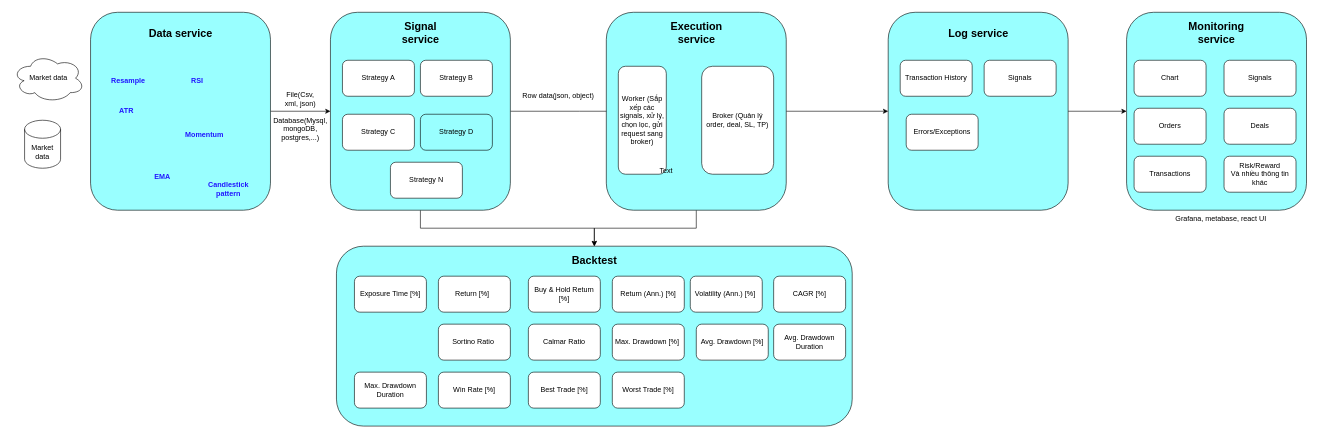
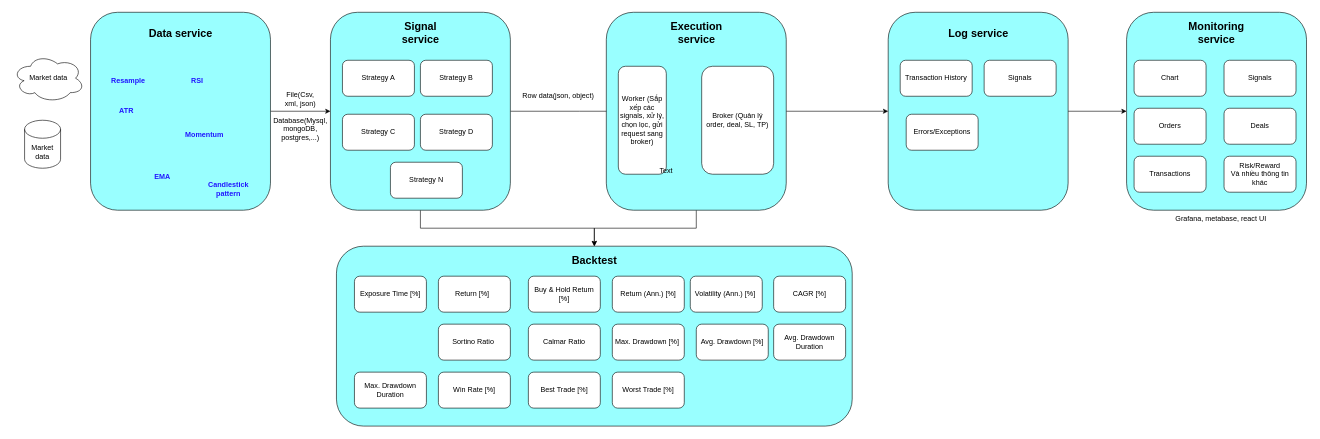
  <mxCell id="0" />
  <mxCell id="1" parent="0" />
  <mxCell id="2" value="Market data" style="ellipse;shape=cloud;whiteSpace=wrap;html=1;" vertex="1" parent="1"><mxGeometry x="20" y="90" width="120" height="80" as="geometry" /></mxCell>
  <mxCell id="3" value="" style="edgeStyle=orthogonalEdgeStyle;rounded=0;orthogonalLoop=1;jettySize=auto;html=1;" edge="1" parent="1" source="4" target="7"><mxGeometry relative="1" as="geometry" /></mxCell>
  <mxCell id="4" value="" style="rounded=1;whiteSpace=wrap;html=1;fillColor=#99FFFF;" vertex="1" parent="1"><mxGeometry x="150" y="20" width="300" height="330" as="geometry" /></mxCell>
  <mxCell id="5" value="" style="edgeStyle=orthogonalEdgeStyle;rounded=0;orthogonalLoop=1;jettySize=auto;html=1;" edge="1" parent="1" source="7" target="27"><mxGeometry relative="1" as="geometry" /></mxCell>
  <mxCell id="6" value="" style="edgeStyle=orthogonalEdgeStyle;rounded=0;orthogonalLoop=1;jettySize=auto;html=1;" edge="1" parent="1" source="7"><mxGeometry relative="1" as="geometry"><mxPoint x="1080" y="185" as="targetPoint" /></mxGeometry></mxCell>
  <mxCell id="7" value="" style="rounded=1;whiteSpace=wrap;html=1;fillColor=#99FFFF;" vertex="1" parent="1"><mxGeometry x="550" y="20" width="300" height="330" as="geometry" /></mxCell>
  <mxCell id="8" value="&lt;font style=&quot;font-size: 18px;&quot;&gt;&lt;b&gt;Data service&lt;/b&gt;&lt;/font&gt;" style="text;html=1;whiteSpace=wrap;strokeColor=none;fillColor=none;align=center;verticalAlign=middle;rounded=0;" vertex="1" parent="1"><mxGeometry x="242.5" y="40" width="115" height="30" as="geometry" /></mxCell>
  <mxCell id="9" value="File(Csv, xml, json)" style="text;html=1;whiteSpace=wrap;strokeColor=none;fillColor=none;align=center;verticalAlign=middle;rounded=0;" vertex="1" parent="1"><mxGeometry x="470" y="150" width="60" height="30" as="geometry" /></mxCell>
  <mxCell id="10" value="Database(Mys&lt;span style=&quot;background-color: transparent; color: light-dark(rgb(0, 0, 0), rgb(255, 255, 255));&quot;&gt;ql, mongoDB, postgres,...)&lt;/span&gt;" style="text;html=1;whiteSpace=wrap;strokeColor=none;fillColor=none;align=center;verticalAlign=middle;rounded=0;" vertex="1" parent="1"><mxGeometry x="470" y="200" width="60" height="30" as="geometry" /></mxCell>
  <mxCell id="11" value="&lt;font style=&quot;font-size: 18px;&quot;&gt;&lt;b&gt;Signal service&lt;/b&gt;&lt;/font&gt;" style="text;html=1;whiteSpace=wrap;strokeColor=none;fillColor=none;align=center;verticalAlign=middle;rounded=0;" vertex="1" parent="1"><mxGeometry x="642.5" y="40" width="115" height="30" as="geometry" /></mxCell>
  <mxCell id="12" value="" style="edgeStyle=orthogonalEdgeStyle;rounded=0;orthogonalLoop=1;jettySize=auto;html=1;" edge="1" parent="1" source="14" target="27"><mxGeometry relative="1" as="geometry" /></mxCell>
  <mxCell id="13" style="edgeStyle=orthogonalEdgeStyle;rounded=0;orthogonalLoop=1;jettySize=auto;html=1;entryX=0;entryY=0.5;entryDx=0;entryDy=0;" edge="1" parent="1" source="14" target="17"><mxGeometry relative="1" as="geometry" /></mxCell>
  <mxCell id="14" value="" style="rounded=1;whiteSpace=wrap;html=1;fillColor=#99FFFF;" vertex="1" parent="1"><mxGeometry x="1010" y="20" width="300" height="330" as="geometry" /></mxCell>
  <mxCell id="15" value="&lt;font style=&quot;font-size: 18px;&quot;&gt;&lt;b&gt;Execution service&lt;/b&gt;&lt;/font&gt;" style="text;html=1;whiteSpace=wrap;strokeColor=none;fillColor=none;align=center;verticalAlign=middle;rounded=0;" vertex="1" parent="1"><mxGeometry x="1102.5" y="40" width="115" height="30" as="geometry" /></mxCell>
  <mxCell id="16" style="edgeStyle=orthogonalEdgeStyle;rounded=0;orthogonalLoop=1;jettySize=auto;html=1;entryX=0;entryY=0.5;entryDx=0;entryDy=0;" edge="1" parent="1" source="17" target="19"><mxGeometry relative="1" as="geometry" /></mxCell>
  <mxCell id="17" value="" style="rounded=1;whiteSpace=wrap;html=1;fillColor=#99FFFF;" vertex="1" parent="1"><mxGeometry x="1480" y="20" width="300" height="330" as="geometry" /></mxCell>
  <mxCell id="18" value="&lt;font style=&quot;font-size: 18px;&quot;&gt;&lt;b&gt;Log service&lt;/b&gt;&lt;/font&gt;" style="text;html=1;whiteSpace=wrap;strokeColor=none;fillColor=none;align=center;verticalAlign=middle;rounded=0;" vertex="1" parent="1"><mxGeometry x="1572.5" y="40" width="115" height="30" as="geometry" /></mxCell>
  <mxCell id="19" value="" style="rounded=1;whiteSpace=wrap;html=1;fillColor=#99FFFF;" vertex="1" parent="1"><mxGeometry x="1877.5" y="20" width="300" height="330" as="geometry" /></mxCell>
  <mxCell id="20" value="&lt;font style=&quot;font-size: 18px;&quot;&gt;&lt;b&gt;Monitoring service&lt;/b&gt;&lt;/font&gt;" style="text;html=1;whiteSpace=wrap;strokeColor=none;fillColor=none;align=center;verticalAlign=middle;rounded=0;" vertex="1" parent="1"><mxGeometry x="1970" y="40" width="115" height="30" as="geometry" /></mxCell>
  <mxCell id="21" value="&lt;b&gt;&lt;font style=&quot;color: rgb(33, 22, 255);&quot;&gt;Res&lt;span style=&quot;background-color: transparent;&quot;&gt;ample&lt;/span&gt;&lt;/font&gt;&lt;/b&gt;" style="text;html=1;whiteSpace=wrap;strokeColor=none;fillColor=none;align=center;verticalAlign=middle;rounded=0;" vertex="1" parent="1"><mxGeometry x="182.5" y="120" width="60" height="30" as="geometry" /></mxCell>
  <mxCell id="22" value="&lt;b&gt;&lt;font style=&quot;color: rgb(33, 22, 255);&quot;&gt;RSI&lt;/font&gt;&lt;/b&gt;" style="text;html=1;whiteSpace=wrap;strokeColor=none;fillColor=none;align=center;verticalAlign=middle;rounded=0;" vertex="1" parent="1"><mxGeometry x="297.5" y="120" width="60" height="30" as="geometry" /></mxCell>
  <mxCell id="23" value="&lt;b&gt;&lt;font style=&quot;color: rgb(33, 22, 255);&quot;&gt;ATR&lt;/font&gt;&lt;/b&gt;" style="text;html=1;whiteSpace=wrap;strokeColor=none;fillColor=none;align=center;verticalAlign=middle;rounded=0;" vertex="1" parent="1"><mxGeometry x="180" y="170" width="60" height="30" as="geometry" /></mxCell>
  <mxCell id="24" value="&lt;b&gt;&lt;font style=&quot;color: rgb(33, 22, 255);&quot;&gt;EMA&lt;/font&gt;&lt;/b&gt;" style="text;html=1;whiteSpace=wrap;strokeColor=none;fillColor=none;align=center;verticalAlign=middle;rounded=0;" vertex="1" parent="1"><mxGeometry x="240" y="280" width="60" height="30" as="geometry" /></mxCell>
  <mxCell id="25" value="&lt;b&gt;&lt;font style=&quot;color: rgb(33, 22, 255);&quot;&gt;Momentum&lt;/font&gt;&lt;/b&gt;" style="text;html=1;whiteSpace=wrap;strokeColor=none;fillColor=none;align=center;verticalAlign=middle;rounded=0;" vertex="1" parent="1"><mxGeometry x="310" y="210" width="60" height="30" as="geometry" /></mxCell>
  <mxCell id="26" value="&lt;b&gt;&lt;font style=&quot;color: rgb(33, 22, 255);&quot;&gt;Candlestick pattern&lt;/font&gt;&lt;/b&gt;" style="text;html=1;whiteSpace=wrap;strokeColor=none;fillColor=none;align=center;verticalAlign=middle;rounded=0;" vertex="1" parent="1"><mxGeometry x="350" y="300" width="60" height="30" as="geometry" /></mxCell>
  <mxCell id="27" value="" style="rounded=1;whiteSpace=wrap;html=1;fillColor=#99FFFF;" vertex="1" parent="1"><mxGeometry x="560" y="410" width="860" height="300" as="geometry" /></mxCell>
  <mxCell id="28" value="&lt;font style=&quot;font-size: 18px;&quot;&gt;&lt;b&gt;Backtest&lt;/b&gt;&lt;/font&gt;" style="text;html=1;whiteSpace=wrap;strokeColor=none;fillColor=none;align=center;verticalAlign=middle;rounded=0;" vertex="1" parent="1"><mxGeometry x="932.5" y="420" width="115" height="30" as="geometry" /></mxCell>
  <mxCell id="29" value="Row data(json, object)" style="text;html=1;whiteSpace=wrap;strokeColor=none;fillColor=none;align=center;verticalAlign=middle;rounded=0;" vertex="1" parent="1"><mxGeometry x="860" y="145" width="140" height="30" as="geometry" /></mxCell>
  <mxCell id="30" value="Worker (Sắp xếp các signals, xử lý, chọn lọc, gửi request sang broker)" style="rounded=1;whiteSpace=wrap;html=1;" vertex="1" parent="1"><mxGeometry x="1030" y="110" width="80" height="180" as="geometry" /></mxCell>
  <mxCell id="31" value="Broker (Quản lý order, deal, SL, TP)" style="rounded=1;whiteSpace=wrap;html=1;" vertex="1" parent="1"><mxGeometry x="1169" y="110" width="120" height="180" as="geometry" /></mxCell>
  <mxCell id="32" value="Market data" style="shape=cylinder3;whiteSpace=wrap;html=1;boundedLbl=1;backgroundOutline=1;size=15;" vertex="1" parent="1"><mxGeometry x="40" y="200" width="60" height="80" as="geometry" /></mxCell>
  <mxCell id="33" value="Strategy A" style="rounded=1;whiteSpace=wrap;html=1;" vertex="1" parent="1"><mxGeometry x="570" y="100" width="120" height="60" as="geometry" /></mxCell>
  <mxCell id="34" value="Strategy C" style="rounded=1;whiteSpace=wrap;html=1;" vertex="1" parent="1"><mxGeometry x="570" y="190" width="120" height="60" as="geometry" /></mxCell>
  <mxCell id="35" value="Strategy B" style="rounded=1;whiteSpace=wrap;html=1;" vertex="1" parent="1"><mxGeometry x="700" y="100" width="120" height="60" as="geometry" /></mxCell>
- <mxCell id="36" value="Strategy D" style="rounded=1;whiteSpace=wrap;html=1;fillColor=#99ffff;" vertex="1" parent="1"><mxGeometry x="700" y="190" width="120" height="60" as="geometry" /></mxCell>
+ <mxCell id="36" value="Strategy D" style="rounded=1;whiteSpace=wrap;html=1;" vertex="1" parent="1"><mxGeometry x="700" y="190" width="120" height="60" as="geometry" /></mxCell>
  <mxCell id="37" value="Strategy N" style="rounded=1;whiteSpace=wrap;html=1;" vertex="1" parent="1"><mxGeometry x="650" y="270" width="120" height="60" as="geometry" /></mxCell>
  <mxCell id="38" value="Transaction History" style="rounded=1;whiteSpace=wrap;html=1;" vertex="1" parent="1"><mxGeometry x="1500" y="100" width="120" height="60" as="geometry" /></mxCell>
  <mxCell id="39" value="Errors/Exceptions" style="rounded=1;whiteSpace=wrap;html=1;" vertex="1" parent="1"><mxGeometry x="1510" y="190" width="120" height="60" as="geometry" /></mxCell>
  <mxCell id="40" value="Chart" style="rounded=1;whiteSpace=wrap;html=1;" vertex="1" parent="1"><mxGeometry x="1890" y="100" width="120" height="60" as="geometry" /></mxCell>
  <mxCell id="41" value="Signals" style="rounded=1;whiteSpace=wrap;html=1;" vertex="1" parent="1"><mxGeometry x="2040" y="100" width="120" height="60" as="geometry" /></mxCell>
  <mxCell id="42" value="Orders" style="rounded=1;whiteSpace=wrap;html=1;" vertex="1" parent="1"><mxGeometry x="1890" y="180" width="120" height="60" as="geometry" /></mxCell>
  <mxCell id="43" value="Deals" style="rounded=1;whiteSpace=wrap;html=1;" vertex="1" parent="1"><mxGeometry x="2040" y="180" width="120" height="60" as="geometry" /></mxCell>
  <mxCell id="44" value="Transactions" style="rounded=1;whiteSpace=wrap;html=1;" vertex="1" parent="1"><mxGeometry x="1890" y="260" width="120" height="60" as="geometry" /></mxCell>
  <mxCell id="45" value="Signals" style="rounded=1;whiteSpace=wrap;html=1;" vertex="1" parent="1"><mxGeometry x="1640" y="100" width="120" height="60" as="geometry" /></mxCell>
  <mxCell id="46" value="Exposure Time [%]" style="rounded=1;whiteSpace=wrap;html=1;" vertex="1" parent="1"><mxGeometry x="590" y="460" width="120" height="60" as="geometry" /></mxCell>
  <mxCell id="47" value="Risk/Reward&lt;div&gt;Và nhiều thông tin khác&lt;/div&gt;" style="rounded=1;whiteSpace=wrap;html=1;" vertex="1" parent="1"><mxGeometry x="2040" y="260" width="120" height="60" as="geometry" /></mxCell>
  <mxCell id="48" value="Text" style="text;html=1;whiteSpace=wrap;strokeColor=none;fillColor=none;align=center;verticalAlign=middle;rounded=0;" vertex="1" parent="1"><mxGeometry x="1080" y="270" width="60" height="30" as="geometry" /></mxCell>
  <mxCell id="49" value="Grafana, metabase, react UI" style="text;html=1;whiteSpace=wrap;strokeColor=none;fillColor=none;align=center;verticalAlign=middle;rounded=0;" vertex="1" parent="1"><mxGeometry x="1900" y="350" width="270" height="30" as="geometry" /></mxCell>
  <mxCell id="50" value="Return [%]&amp;nbsp;&amp;nbsp;" style="rounded=1;whiteSpace=wrap;html=1;" vertex="1" parent="1"><mxGeometry x="730" y="460" width="120" height="60" as="geometry" /></mxCell>
  <mxCell id="51" value="Buy &amp;amp; Hold Return [%]" style="rounded=1;whiteSpace=wrap;html=1;" vertex="1" parent="1"><mxGeometry x="880" y="460" width="120" height="60" as="geometry" /></mxCell>
  <mxCell id="52" value="Return (Ann.) [%]" style="rounded=1;whiteSpace=wrap;html=1;" vertex="1" parent="1"><mxGeometry x="1020" y="460" width="120" height="60" as="geometry" /></mxCell>
  <mxCell id="53" value="Sortino Ratio&amp;nbsp;" style="rounded=1;whiteSpace=wrap;html=1;" vertex="1" parent="1"><mxGeometry x="730" y="540" width="120" height="60" as="geometry" /></mxCell>
  <mxCell id="54" value="Volatility (Ann.) [%]&amp;nbsp;" style="rounded=1;whiteSpace=wrap;html=1;" vertex="1" parent="1"><mxGeometry x="1150" y="460" width="120" height="60" as="geometry" /></mxCell>
  <mxCell id="55" value="CAGR [%]" style="rounded=1;whiteSpace=wrap;html=1;" vertex="1" parent="1"><mxGeometry x="1289" y="460" width="120" height="60" as="geometry" /></mxCell>
  <mxCell id="56" value="Calmar Ratio" style="rounded=1;whiteSpace=wrap;html=1;" vertex="1" parent="1"><mxGeometry x="880" y="540" width="120" height="60" as="geometry" /></mxCell>
  <mxCell id="57" value="Max. Drawdown [%]&amp;nbsp;" style="rounded=1;whiteSpace=wrap;html=1;" vertex="1" parent="1"><mxGeometry x="1020" y="540" width="120" height="60" as="geometry" /></mxCell>
  <mxCell id="58" value="Avg. Drawdown [%]" style="rounded=1;whiteSpace=wrap;html=1;" vertex="1" parent="1"><mxGeometry x="1160" y="540" width="120" height="60" as="geometry" /></mxCell>
  <mxCell id="59" value="Avg. Drawdown Duration" style="rounded=1;whiteSpace=wrap;html=1;" vertex="1" parent="1"><mxGeometry x="1289" y="540" width="120" height="60" as="geometry" /></mxCell>
  <mxCell id="60" value="Max. Drawdown Duration" style="rounded=1;whiteSpace=wrap;html=1;" vertex="1" parent="1"><mxGeometry x="590" y="620" width="120" height="60" as="geometry" /></mxCell>
  <mxCell id="61" value="Win Rate [%]" style="rounded=1;whiteSpace=wrap;html=1;" vertex="1" parent="1"><mxGeometry x="730" y="620" width="120" height="60" as="geometry" /></mxCell>
  <mxCell id="62" value="Best Trade [%]" style="rounded=1;whiteSpace=wrap;html=1;" vertex="1" parent="1"><mxGeometry x="880" y="620" width="120" height="60" as="geometry" /></mxCell>
  <mxCell id="63" value="Worst Trade [%]" style="rounded=1;whiteSpace=wrap;html=1;" vertex="1" parent="1"><mxGeometry x="1020" y="620" width="120" height="60" as="geometry" /></mxCell>
